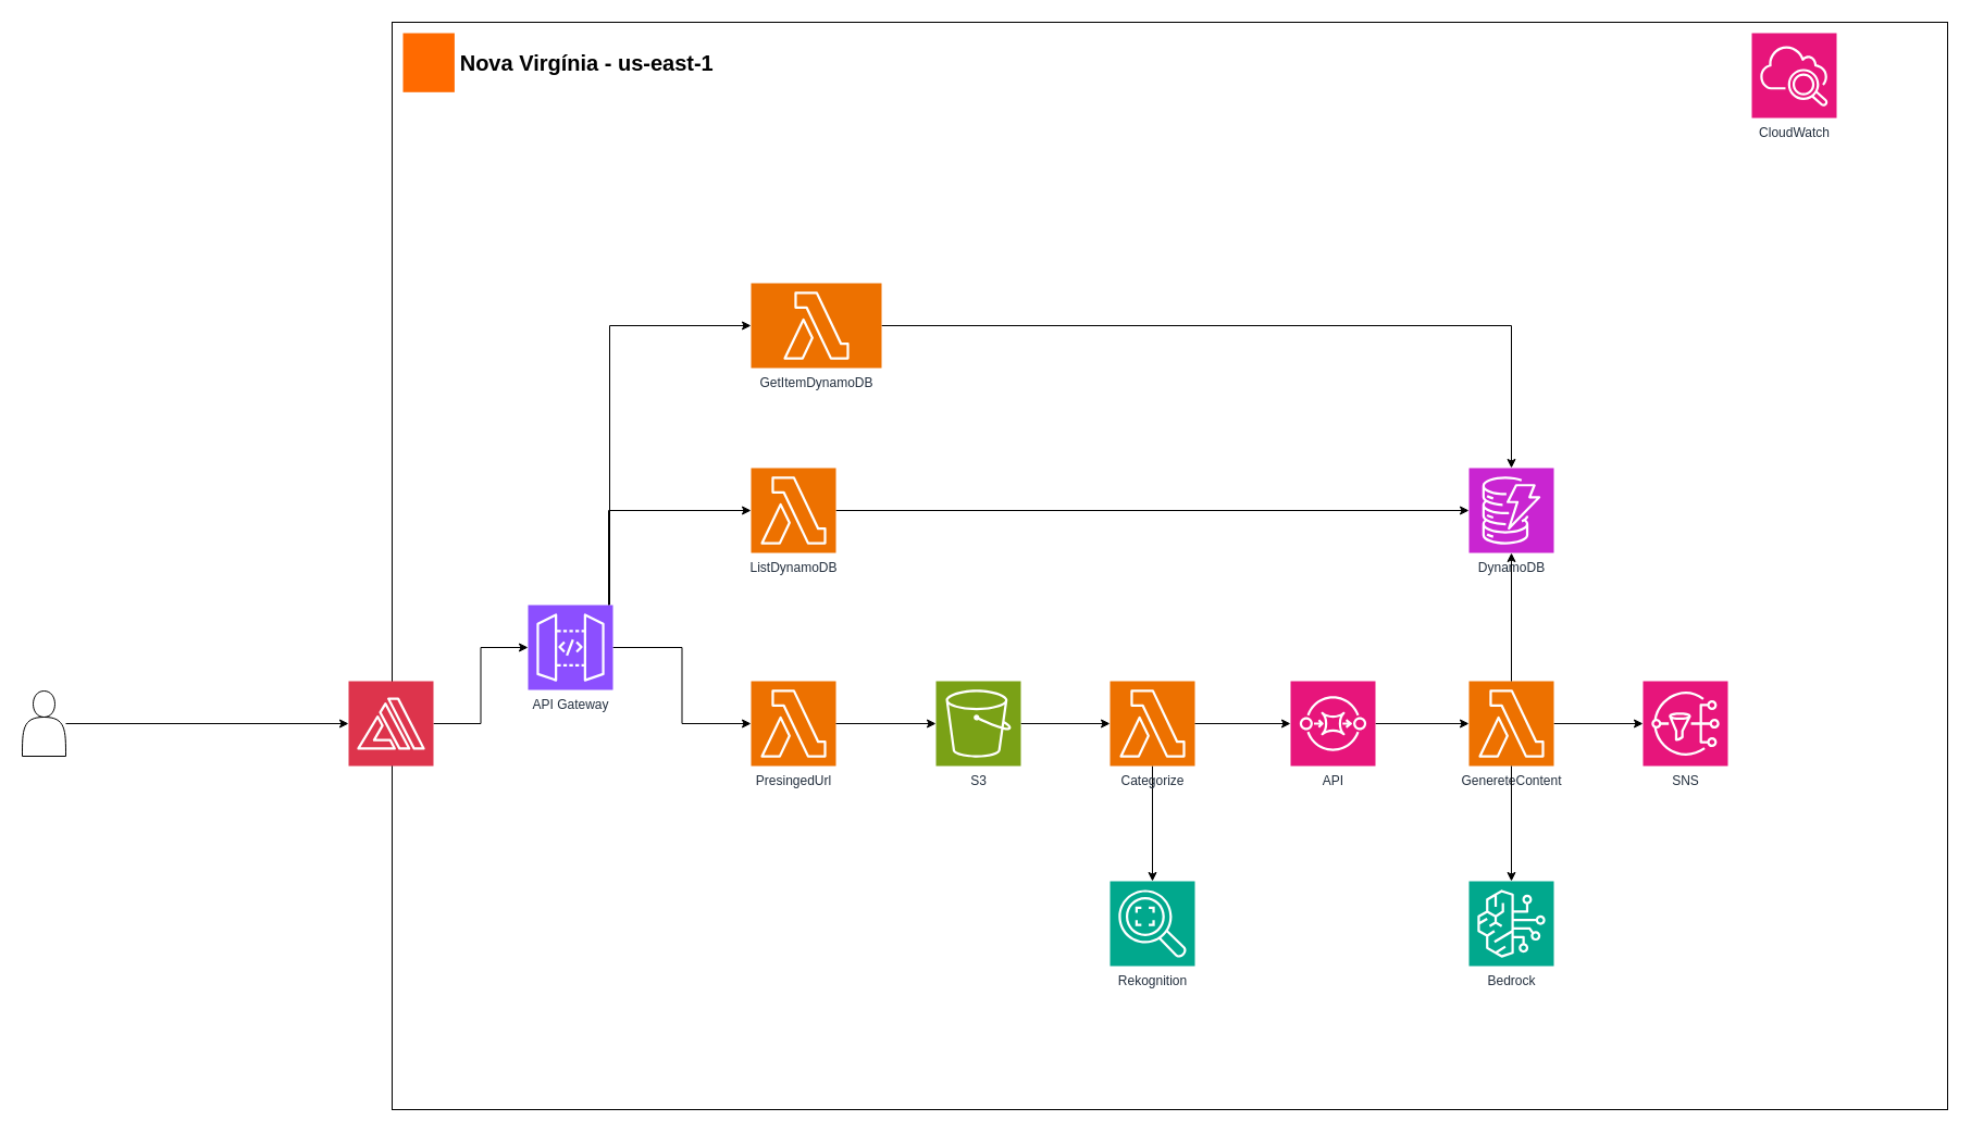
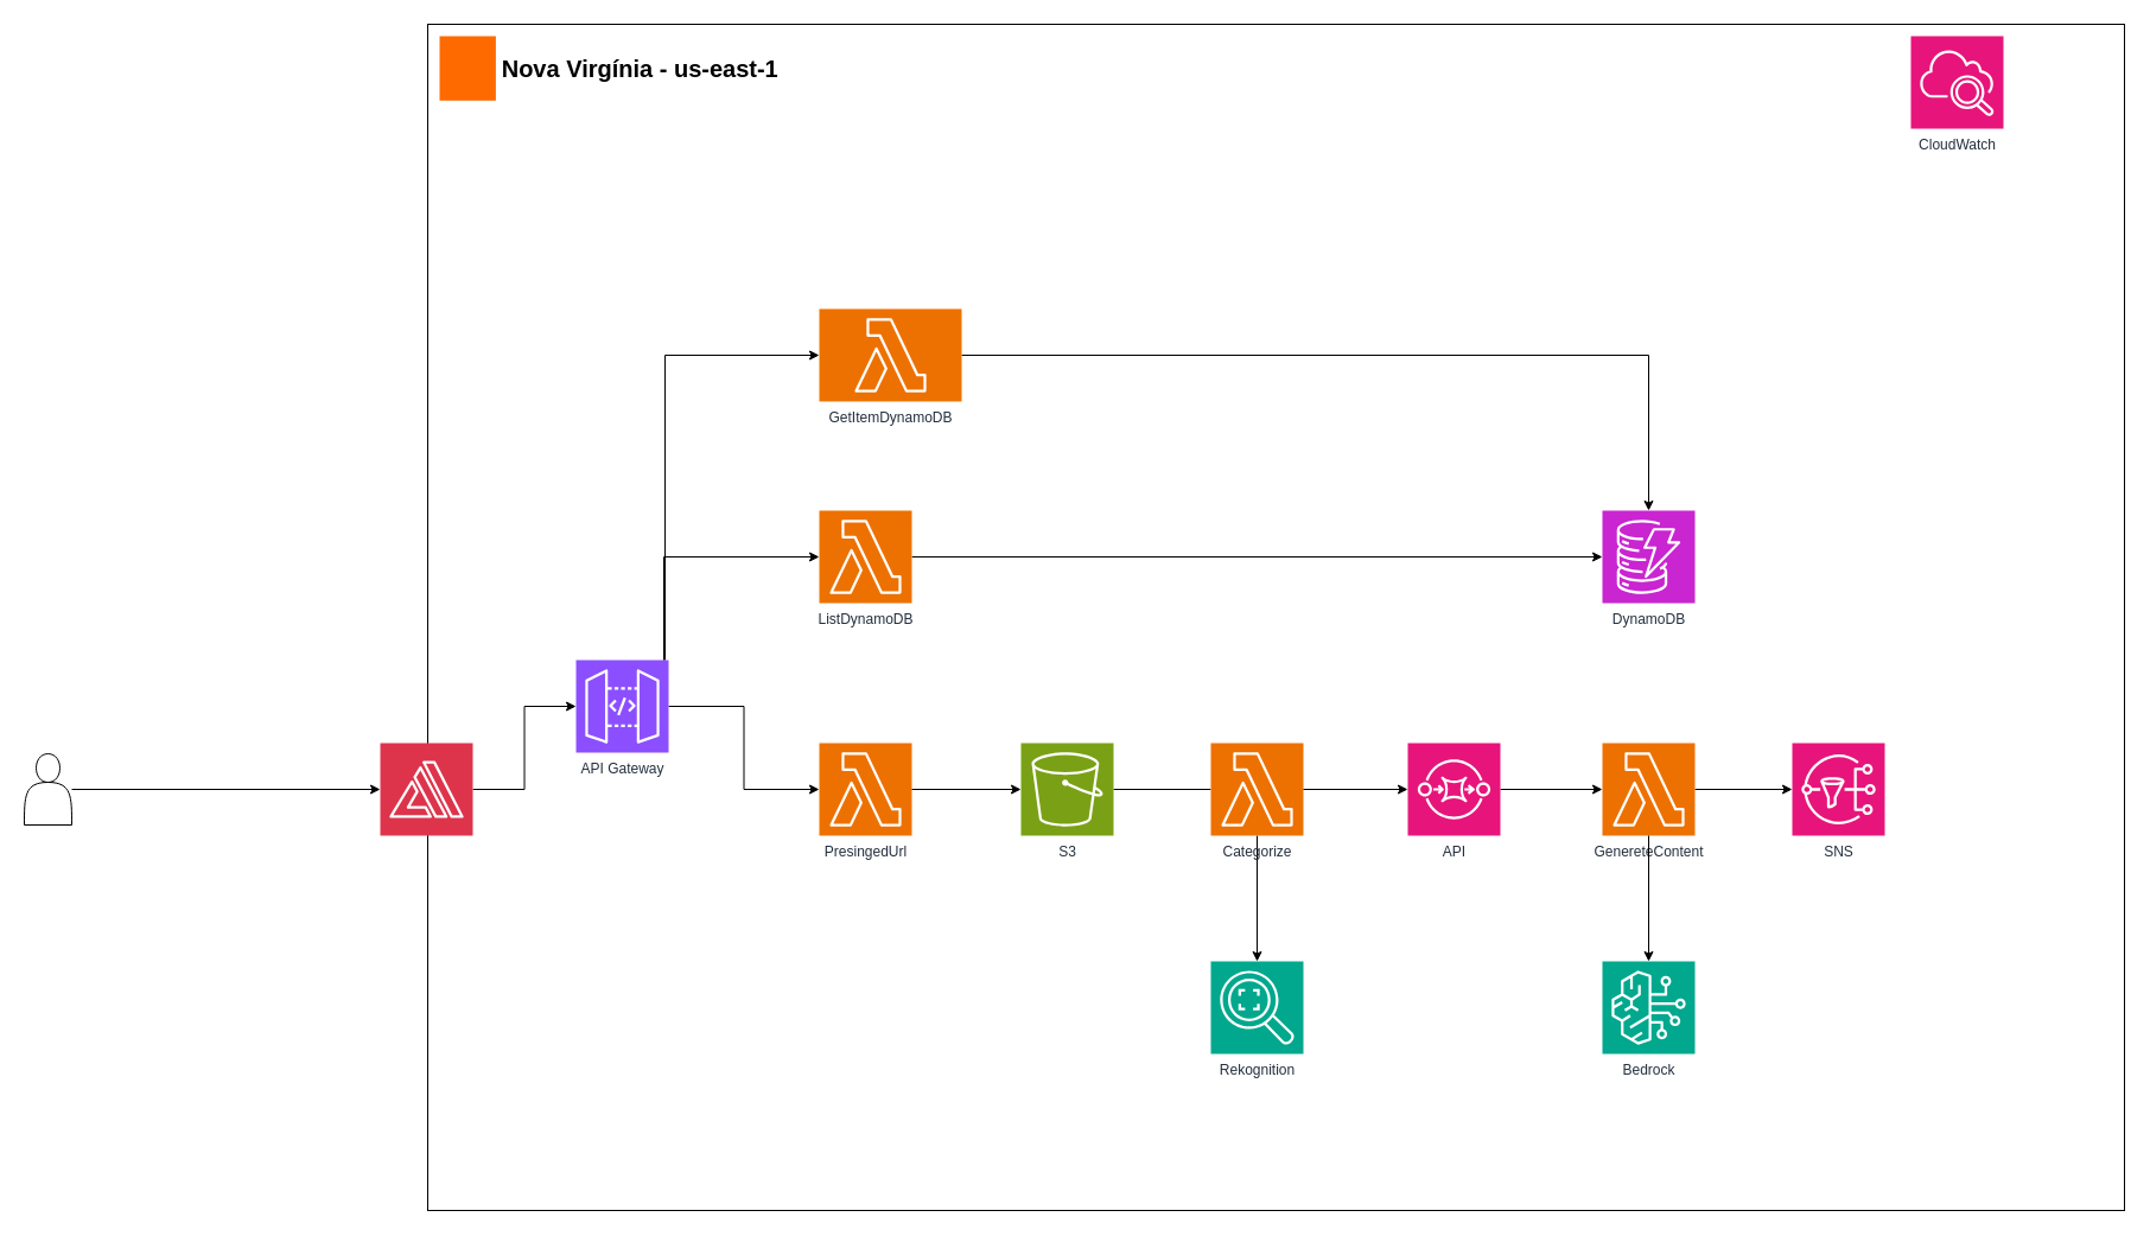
  <mxCell id="0" />
  <mxCell id="1" parent="0" />
  <mxCell id="2" value="" style="rounded=0;whiteSpace=wrap;html=1;" parent="1" vertex="1"><mxGeometry y="20" width="1430" height="1000" as="geometry" x="360" /></mxCell>
  <mxCell id="3" style="edgeStyle=orthogonalEdgeStyle;rounded=0;orthogonalLoop=1;jettySize=auto;html=1;" edge="1" parent="1" source="4" target="34"><mxGeometry relative="1" as="geometry" /></mxCell>
  <mxCell id="4" value="" style="shape=actor;whiteSpace=wrap;html=1;" parent="1" vertex="1"><mxGeometry x="20" y="635" width="40" height="60" as="geometry" /></mxCell>
  <mxCell id="5" style="edgeStyle=orthogonalEdgeStyle;rounded=0;orthogonalLoop=1;jettySize=auto;html=1;" parent="1" source="7" target="8" edge="1"><mxGeometry relative="1" as="geometry" /></mxCell>
  <mxCell id="6" style="edgeStyle=orthogonalEdgeStyle;rounded=0;orthogonalLoop=1;jettySize=auto;html=1;" parent="1" source="7" target="25" edge="1"><mxGeometry relative="1" as="geometry"><Array as="points"><mxPoint x="560" y="299" /></Array></mxGeometry></mxCell>
  <mxCell id="7" value="API Gateway" style="sketch=0;points=[[0,0,0],[0.25,0,0],[0.5,0,0],[0.75,0,0],[1,0,0],[0,1,0],[0.25,1,0],[0.5,1,0],[0.75,1,0],[1,1,0],[0,0.25,0],[0,0.5,0],[0,0.75,0],[1,0.25,0],[1,0.5,0],[1,0.75,0]];outlineConnect=0;fontColor=#232F3E;fillColor=#8C4FFF;strokeColor=#ffffff;dashed=0;verticalLabelPosition=bottom;verticalAlign=top;align=center;html=1;fontSize=12;fontStyle=0;aspect=fixed;shape=mxgraph.aws4.resourceIcon;resIcon=mxgraph.aws4.api_gateway;" parent="1" vertex="1"><mxGeometry x="485" y="556" width="78" height="78" as="geometry" /></mxCell>
  <mxCell id="8" value="PresingedUrl" style="sketch=0;points=[[0,0,0],[0.25,0,0],[0.5,0,0],[0.75,0,0],[1,0,0],[0,1,0],[0.25,1,0],[0.5,1,0],[0.75,1,0],[1,1,0],[0,0.25,0],[0,0.5,0],[0,0.75,0],[1,0.25,0],[1,0.5,0],[1,0.75,0]];outlineConnect=0;fontColor=#232F3E;fillColor=#ED7100;strokeColor=#ffffff;dashed=0;verticalLabelPosition=bottom;verticalAlign=top;align=center;html=1;fontSize=12;fontStyle=0;aspect=fixed;shape=mxgraph.aws4.resourceIcon;resIcon=mxgraph.aws4.lambda;" parent="1" vertex="1"><mxGeometry x="690" y="626" width="78" height="78" as="geometry" /></mxCell>
- <mxCell id="9" style="edgeStyle=orthogonalEdgeStyle;rounded=0;orthogonalLoop=1;jettySize=auto;html=1;" parent="1" source="10" target="13" edge="1"><mxGeometry relative="1" as="geometry" /></mxCell>
+ <mxCell id="9" style="edgeStyle=orthogonalEdgeStyle;rounded=0;orthogonalLoop=1;jettySize=auto;html=1;endArrow=none;" parent="1" source="10" target="13" edge="1"><mxGeometry relative="1" as="geometry" /></mxCell>
  <mxCell id="10" value="S3" style="sketch=0;points=[[0,0,0],[0.25,0,0],[0.5,0,0],[0.75,0,0],[1,0,0],[0,1,0],[0.25,1,0],[0.5,1,0],[0.75,1,0],[1,1,0],[0,0.25,0],[0,0.5,0],[0,0.75,0],[1,0.25,0],[1,0.5,0],[1,0.75,0]];outlineConnect=0;fontColor=#232F3E;fillColor=#7AA116;strokeColor=#ffffff;dashed=0;verticalLabelPosition=bottom;verticalAlign=top;align=center;html=1;fontSize=12;fontStyle=0;aspect=fixed;shape=mxgraph.aws4.resourceIcon;resIcon=mxgraph.aws4.s3;" parent="1" vertex="1"><mxGeometry x="860" y="626" width="78" height="78" as="geometry" /></mxCell>
  <mxCell id="11" style="edgeStyle=orthogonalEdgeStyle;rounded=0;orthogonalLoop=1;jettySize=auto;html=1;entryX=0;entryY=0.5;entryDx=0;entryDy=0;entryPerimeter=0;" parent="1" source="8" target="10" edge="1"><mxGeometry relative="1" as="geometry" /></mxCell>
  <mxCell id="12" style="edgeStyle=orthogonalEdgeStyle;rounded=0;orthogonalLoop=1;jettySize=auto;html=1;" parent="1" source="13" target="23" edge="1"><mxGeometry relative="1" as="geometry" /></mxCell>
  <mxCell id="13" value="Categorize" style="sketch=0;points=[[0,0,0],[0.25,0,0],[0.5,0,0],[0.75,0,0],[1,0,0],[0,1,0],[0.25,1,0],[0.5,1,0],[0.75,1,0],[1,1,0],[0,0.25,0],[0,0.5,0],[0,0.75,0],[1,0.25,0],[1,0.5,0],[1,0.75,0]];outlineConnect=0;fontColor=#232F3E;fillColor=#ED7100;strokeColor=#ffffff;dashed=0;verticalLabelPosition=bottom;verticalAlign=top;align=center;html=1;fontSize=12;fontStyle=0;aspect=fixed;shape=mxgraph.aws4.resourceIcon;resIcon=mxgraph.aws4.lambda;" parent="1" vertex="1"><mxGeometry x="1020" y="626" width="78" height="78" as="geometry" /></mxCell>
  <mxCell id="14" style="edgeStyle=orthogonalEdgeStyle;rounded=0;orthogonalLoop=1;jettySize=auto;html=1;" parent="1" source="15" target="18" edge="1"><mxGeometry relative="1" as="geometry" /></mxCell>
  <mxCell id="15" value="API" style="sketch=0;points=[[0,0,0],[0.25,0,0],[0.5,0,0],[0.75,0,0],[1,0,0],[0,1,0],[0.25,1,0],[0.5,1,0],[0.75,1,0],[1,1,0],[0,0.25,0],[0,0.5,0],[0,0.75,0],[1,0.25,0],[1,0.5,0],[1,0.75,0]];outlineConnect=0;fontColor=#232F3E;fillColor=#E7157B;strokeColor=#ffffff;dashed=0;verticalLabelPosition=bottom;verticalAlign=top;align=center;html=1;fontSize=12;fontStyle=0;aspect=fixed;shape=mxgraph.aws4.resourceIcon;resIcon=mxgraph.aws4.sqs;" parent="1" vertex="1"><mxGeometry x="1186" y="626" width="78" height="78" as="geometry" /></mxCell>
  <mxCell id="16" style="edgeStyle=orthogonalEdgeStyle;rounded=0;orthogonalLoop=1;jettySize=auto;html=1;entryX=0;entryY=0.5;entryDx=0;entryDy=0;entryPerimeter=0;" parent="1" source="13" target="15" edge="1"><mxGeometry relative="1" as="geometry" /></mxCell>
  <mxCell id="17" style="edgeStyle=orthogonalEdgeStyle;rounded=0;orthogonalLoop=1;jettySize=auto;html=1;" parent="1" source="18" target="19" edge="1"><mxGeometry relative="1" as="geometry" /></mxCell>
  <mxCell id="18" value="GenereteContent" style="sketch=0;points=[[0,0,0],[0.25,0,0],[0.5,0,0],[0.75,0,0],[1,0,0],[0,1,0],[0.25,1,0],[0.5,1,0],[0.75,1,0],[1,1,0],[0,0.25,0],[0,0.5,0],[0,0.75,0],[1,0.25,0],[1,0.5,0],[1,0.75,0]];outlineConnect=0;fontColor=#232F3E;fillColor=#ED7100;strokeColor=#ffffff;dashed=0;verticalLabelPosition=bottom;verticalAlign=top;align=center;html=1;fontSize=12;fontStyle=0;aspect=fixed;shape=mxgraph.aws4.resourceIcon;resIcon=mxgraph.aws4.lambda;" parent="1" vertex="1"><mxGeometry x="1350" y="626" width="78" height="78" as="geometry" /></mxCell>
  <mxCell id="19" value="SNS" style="sketch=0;points=[[0,0,0],[0.25,0,0],[0.5,0,0],[0.75,0,0],[1,0,0],[0,1,0],[0.25,1,0],[0.5,1,0],[0.75,1,0],[1,1,0],[0,0.25,0],[0,0.5,0],[0,0.75,0],[1,0.25,0],[1,0.5,0],[1,0.75,0]];outlineConnect=0;fontColor=#232F3E;fillColor=#E7157B;strokeColor=#ffffff;dashed=0;verticalLabelPosition=bottom;verticalAlign=top;align=center;html=1;fontSize=12;fontStyle=0;aspect=fixed;shape=mxgraph.aws4.resourceIcon;resIcon=mxgraph.aws4.sns;" parent="1" vertex="1"><mxGeometry x="1510" y="626" width="78" height="78" as="geometry" /></mxCell>
  <mxCell id="20" value="DynamoDB" style="sketch=0;points=[[0,0,0],[0.25,0,0],[0.5,0,0],[0.75,0,0],[1,0,0],[0,1,0],[0.25,1,0],[0.5,1,0],[0.75,1,0],[1,1,0],[0,0.25,0],[0,0.5,0],[0,0.75,0],[1,0.25,0],[1,0.5,0],[1,0.75,0]];outlineConnect=0;fontColor=#232F3E;fillColor=#C925D1;strokeColor=#ffffff;dashed=0;verticalLabelPosition=bottom;verticalAlign=top;align=center;html=1;fontSize=12;fontStyle=0;aspect=fixed;shape=mxgraph.aws4.resourceIcon;resIcon=mxgraph.aws4.dynamodb;" parent="1" vertex="1"><mxGeometry x="1350" y="430" width="78" height="78" as="geometry" /></mxCell>
  <mxCell id="21" value="Bedrock" style="sketch=0;points=[[0,0,0],[0.25,0,0],[0.5,0,0],[0.75,0,0],[1,0,0],[0,1,0],[0.25,1,0],[0.5,1,0],[0.75,1,0],[1,1,0],[0,0.25,0],[0,0.5,0],[0,0.75,0],[1,0.25,0],[1,0.5,0],[1,0.75,0]];outlineConnect=0;fontColor=#232F3E;fillColor=#01A88D;strokeColor=#ffffff;dashed=0;verticalLabelPosition=bottom;verticalAlign=top;align=center;html=1;fontSize=12;fontStyle=0;aspect=fixed;shape=mxgraph.aws4.resourceIcon;resIcon=mxgraph.aws4.bedrock;" parent="1" vertex="1"><mxGeometry x="1350" y="810" width="78" height="78" as="geometry" /></mxCell>
  <mxCell id="22" style="edgeStyle=orthogonalEdgeStyle;rounded=0;orthogonalLoop=1;jettySize=auto;html=1;entryX=0.5;entryY=0;entryDx=0;entryDy=0;entryPerimeter=0;" parent="1" source="18" target="21" edge="1"><mxGeometry relative="1" as="geometry" /></mxCell>
  <mxCell id="23" value="Rekognition" style="sketch=0;points=[[0,0,0],[0.25,0,0],[0.5,0,0],[0.75,0,0],[1,0,0],[0,1,0],[0.25,1,0],[0.5,1,0],[0.75,1,0],[1,1,0],[0,0.25,0],[0,0.5,0],[0,0.75,0],[1,0.25,0],[1,0.5,0],[1,0.75,0]];outlineConnect=0;fontColor=#232F3E;fillColor=#01A88D;strokeColor=#ffffff;dashed=0;verticalLabelPosition=bottom;verticalAlign=top;align=center;html=1;fontSize=12;fontStyle=0;aspect=fixed;shape=mxgraph.aws4.resourceIcon;resIcon=mxgraph.aws4.rekognition_2;" parent="1" vertex="1"><mxGeometry x="1020" y="810" width="78" height="78" as="geometry" /></mxCell>
  <mxCell id="24" style="edgeStyle=orthogonalEdgeStyle;rounded=0;orthogonalLoop=1;jettySize=auto;html=1;" parent="1" source="25" target="20" edge="1"><mxGeometry relative="1" as="geometry" /></mxCell>
  <mxCell id="25" value="GetItemDynamoDB" style="sketch=0;points=[[0,0,0],[0.25,0,0],[0.5,0,0],[0.75,0,0],[1,0,0],[0,1,0],[0.25,1,0],[0.5,1,0],[0.75,1,0],[1,1,0],[0,0.25,0],[0,0.5,0],[0,0.75,0],[1,0.25,0],[1,0.5,0],[1,0.75,0]];outlineConnect=0;fontColor=#232F3E;fillColor=#ED7100;strokeColor=#ffffff;dashed=0;verticalLabelPosition=bottom;verticalAlign=top;align=center;html=1;fontSize=12;fontStyle=0;aspect=fixed;shape=mxgraph.aws4.resourceIcon;resIcon=mxgraph.aws4.lambda;" parent="1" vertex="1"><mxGeometry x="690" y="260" width="120" height="78" as="geometry" /></mxCell>
  <mxCell id="26" style="edgeStyle=orthogonalEdgeStyle;rounded=0;orthogonalLoop=1;jettySize=auto;html=1;" parent="1" source="27" target="20" edge="1"><mxGeometry relative="1" as="geometry" /></mxCell>
  <mxCell id="27" value="ListDynamoDB&lt;div&gt;&lt;br&gt;&lt;/div&gt;" style="sketch=0;points=[[0,0,0],[0.25,0,0],[0.5,0,0],[0.75,0,0],[1,0,0],[0,1,0],[0.25,1,0],[0.5,1,0],[0.75,1,0],[1,1,0],[0,0.25,0],[0,0.5,0],[0,0.75,0],[1,0.25,0],[1,0.5,0],[1,0.75,0]];outlineConnect=0;fontColor=#232F3E;fillColor=#ED7100;strokeColor=#ffffff;dashed=0;verticalLabelPosition=bottom;verticalAlign=top;align=center;html=1;fontSize=12;fontStyle=0;aspect=fixed;shape=mxgraph.aws4.resourceIcon;resIcon=mxgraph.aws4.lambda;" parent="1" vertex="1"><mxGeometry x="690" y="430" width="78" height="78" as="geometry" /></mxCell>
- <mxCell id="28" style="edgeStyle=orthogonalEdgeStyle;rounded=0;orthogonalLoop=1;jettySize=auto;html=1;entryX=0.5;entryY=1;entryDx=0;entryDy=0;entryPerimeter=0;" parent="1" source="18" target="20" edge="1"><mxGeometry relative="1" as="geometry" /></mxCell>
  <mxCell id="29" style="edgeStyle=orthogonalEdgeStyle;rounded=0;orthogonalLoop=1;jettySize=auto;html=1;entryX=0;entryY=0.5;entryDx=0;entryDy=0;entryPerimeter=0;" parent="1" source="7" target="27" edge="1"><mxGeometry relative="1" as="geometry"><Array as="points"><mxPoint x="559" y="469" /></Array></mxGeometry></mxCell>
  <mxCell id="30" value="CloudWatch" style="sketch=0;points=[[0,0,0],[0.25,0,0],[0.5,0,0],[0.75,0,0],[1,0,0],[0,1,0],[0.25,1,0],[0.5,1,0],[0.75,1,0],[1,1,0],[0,0.25,0],[0,0.5,0],[0,0.75,0],[1,0.25,0],[1,0.5,0],[1,0.75,0]];points=[[0,0,0],[0.25,0,0],[0.5,0,0],[0.75,0,0],[1,0,0],[0,1,0],[0.25,1,0],[0.5,1,0],[0.75,1,0],[1,1,0],[0,0.25,0],[0,0.5,0],[0,0.75,0],[1,0.25,0],[1,0.5,0],[1,0.75,0]];outlineConnect=0;fontColor=#232F3E;fillColor=#E7157B;strokeColor=#ffffff;dashed=0;verticalLabelPosition=bottom;verticalAlign=top;align=center;html=1;fontSize=12;fontStyle=0;aspect=fixed;shape=mxgraph.aws4.resourceIcon;resIcon=mxgraph.aws4.cloudwatch_2;" parent="1" vertex="1"><mxGeometry x="1610" y="30" width="78" height="78" as="geometry" /></mxCell>
  <mxCell id="31" value="" style="points=[];aspect=fixed;html=1;align=center;shadow=0;dashed=0;fillColor=#FF6A00;strokeColor=none;shape=mxgraph.alibaba_cloud.region;" parent="1" vertex="1"><mxGeometry x="370" y="30" width="47.4" height="54.3" as="geometry" /></mxCell>
  <mxCell id="32" value="&lt;font style=&quot;font-size: 20px;&quot;&gt;&lt;font style=&quot;&quot;&gt;&lt;b style=&quot;&quot;&gt;Nova Virgínia -&amp;nbsp;&lt;/b&gt;&lt;/font&gt;&lt;b style=&quot;&quot;&gt;us-east-1&amp;nbsp;&lt;/b&gt;&lt;/font&gt;" style="text;html=1;align=center;verticalAlign=middle;whiteSpace=wrap;rounded=0;" parent="1" vertex="1"><mxGeometry x="417.4" y="42.15" width="250" height="30" as="geometry" /></mxCell>
  <mxCell id="33" style="edgeStyle=orthogonalEdgeStyle;rounded=0;orthogonalLoop=1;jettySize=auto;html=1;" edge="1" parent="1" source="34" target="7"><mxGeometry relative="1" as="geometry" /></mxCell>
  <mxCell id="34" value="" style="sketch=0;points=[[0,0,0],[0.25,0,0],[0.5,0,0],[0.75,0,0],[1,0,0],[0,1,0],[0.25,1,0],[0.5,1,0],[0.75,1,0],[1,1,0],[0,0.25,0],[0,0.5,0],[0,0.75,0],[1,0.25,0],[1,0.5,0],[1,0.75,0]];outlineConnect=0;fontColor=#232F3E;fillColor=#DD344C;strokeColor=#ffffff;dashed=0;verticalLabelPosition=bottom;verticalAlign=top;align=center;html=1;fontSize=12;fontStyle=0;aspect=fixed;shape=mxgraph.aws4.resourceIcon;resIcon=mxgraph.aws4.amplify;" vertex="1" parent="1"><mxGeometry x="320" y="626" width="78" height="78" as="geometry" /></mxCell>
